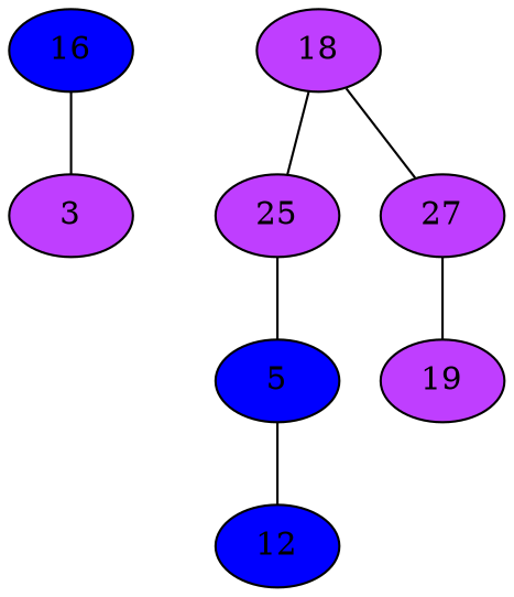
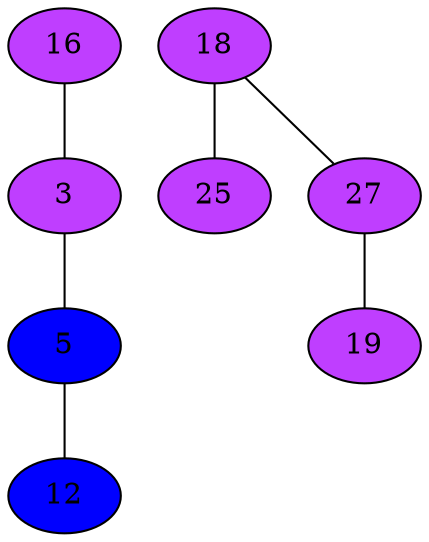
  strict graph {
    node [fillcolor=darkorchid1 style=filled]
-   n1 [fillcolor=blue1 label=16]
+   n1 [label=16]
    n2 [label=3]
    n3 [fillcolor=blue1 label=5]
    n4 [fillcolor=blue1 label=12]
    n5 [label=18]
    n6 [label=25]
    n7 [label=27]
    n8 [label=19]
    n1 -- n2
-   n6 -- n3
+   n2 -- n3
    n3 -- n4
    n5 -- n6
    n5 -- n7
    n7 -- n8
  }
